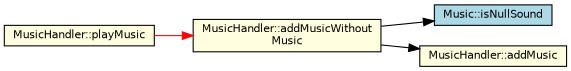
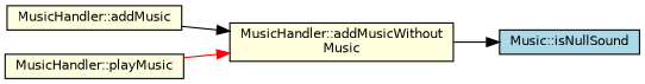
  digraph {
    rankdir=RL
    node [color=black fillcolor=lightyellow fontname=Helvetica fontsize=10 shape=record style=filled]
    edge [color=black dir=back fontname=Helvetica fontsize=10 labelfontname=Helvetica labelfontsize=10 style=solid]
    n1 [fillcolor=lightblue fontcolor=black height=0.2 label="Music::isNullSound" width=0.4]
    n2 [height=0.2 label="MusicHandler::addMusicWithout\lMusic" width=0.4]
    n3 [height=0.2 label="MusicHandler::addMusic" width=0.4]
    n4 [height=0.2 label="MusicHandler::playMusic" width=0.4]
    n1 -> n2
-   n3 -> n2
+   n2 -> n3
    n2 -> n4 [color=red]
  }
